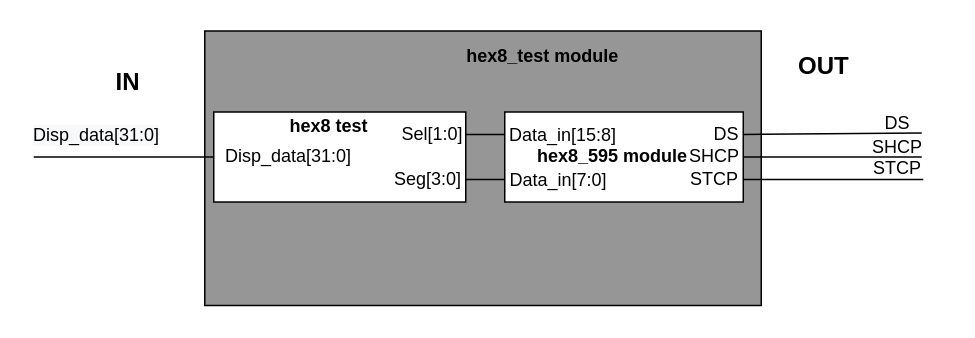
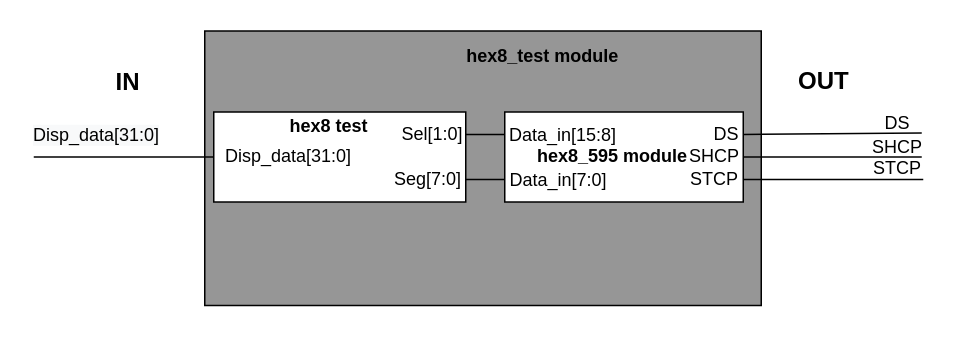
  <mxCell id="0" />
  <mxCell id="1" parent="0" />
  <mxCell id="2" value="" style="rounded=0;whiteSpace=wrap;html=1;fillColor=#969696;" vertex="1" parent="1"><mxGeometry x="136" y="20" width="371" height="183" as="geometry" /></mxCell>
  <mxCell id="3" value="" style="rounded=0;whiteSpace=wrap;html=1;" vertex="1" parent="1"><mxGeometry x="142" y="74" width="168" height="60" as="geometry" /></mxCell>
  <mxCell id="4" value="" style="rounded=0;whiteSpace=wrap;html=1;" vertex="1" parent="1"><mxGeometry x="336" y="74" width="159" height="60" as="geometry" /></mxCell>
  <mxCell id="5" value="Disp_data[31:0]" style="text;html=1;strokeColor=none;fillColor=none;align=center;verticalAlign=middle;whiteSpace=wrap;rounded=0;" vertex="1" parent="1"><mxGeometry x="162" y="89" width="60" height="30" as="geometry" /></mxCell>
  <mxCell id="6" value="" style="endArrow=none;html=1;entryX=0;entryY=0.5;entryDx=0;entryDy=0;" edge="1" parent="1" target="3"><mxGeometry width="50" height="50" relative="1" as="geometry"><mxPoint x="22" y="104" as="sourcePoint" /><mxPoint x="120" y="86" as="targetPoint" /></mxGeometry></mxCell>
  <mxCell id="7" value="Sel[1:0]" style="text;html=1;strokeColor=none;fillColor=none;align=center;verticalAlign=middle;whiteSpace=wrap;rounded=0;" vertex="1" parent="1"><mxGeometry x="258" y="74" width="60" height="30" as="geometry" /></mxCell>
- <mxCell id="8" value="Seg[3:0]" style="text;html=1;strokeColor=none;fillColor=none;align=center;verticalAlign=middle;whiteSpace=wrap;rounded=0;" vertex="1" parent="1"><mxGeometry x="255" y="104" width="60" height="30" as="geometry" /></mxCell>
+ <mxCell id="8" value="Seg[7:0]" style="text;html=1;strokeColor=none;fillColor=none;align=center;verticalAlign=middle;whiteSpace=wrap;rounded=0;" vertex="1" parent="1"><mxGeometry x="255" y="104" width="60" height="30" as="geometry" /></mxCell>
  <mxCell id="9" value="" style="endArrow=none;html=1;exitX=1;exitY=0.25;exitDx=0;exitDy=0;entryX=0;entryY=0.25;entryDx=0;entryDy=0;" edge="1" parent="1" source="3" target="4"><mxGeometry width="50" height="50" relative="1" as="geometry"><mxPoint x="324" y="-9" as="sourcePoint" /><mxPoint x="374" y="-59" as="targetPoint" /></mxGeometry></mxCell>
  <mxCell id="10" value="" style="endArrow=none;html=1;exitX=1;exitY=0.75;exitDx=0;exitDy=0;entryX=0;entryY=0.75;entryDx=0;entryDy=0;" edge="1" parent="1" source="3" target="4"><mxGeometry width="50" height="50" relative="1" as="geometry"><mxPoint x="346" y="24" as="sourcePoint" /><mxPoint x="396" y="-26" as="targetPoint" /></mxGeometry></mxCell>
  <mxCell id="11" value="" style="endArrow=none;html=1;exitX=1;exitY=0.25;exitDx=0;exitDy=0;" edge="1" parent="1" source="4"><mxGeometry width="50" height="50" relative="1" as="geometry"><mxPoint x="564" y="138" as="sourcePoint" /><mxPoint x="614" y="88" as="targetPoint" /></mxGeometry></mxCell>
  <mxCell id="12" value="" style="endArrow=none;html=1;exitX=1;exitY=0.5;exitDx=0;exitDy=0;" edge="1" parent="1" source="4"><mxGeometry width="50" height="50" relative="1" as="geometry"><mxPoint x="555" y="163" as="sourcePoint" /><mxPoint x="614" y="104" as="targetPoint" /></mxGeometry></mxCell>
  <mxCell id="13" value="" style="endArrow=none;html=1;exitX=1;exitY=0.75;exitDx=0;exitDy=0;" edge="1" parent="1"><mxGeometry width="50" height="50" relative="1" as="geometry"><mxPoint x="495" y="119" as="sourcePoint" /><mxPoint x="615" y="119" as="targetPoint" /></mxGeometry></mxCell>
  <mxCell id="14" value="DS" style="text;html=1;strokeColor=none;fillColor=none;align=center;verticalAlign=middle;whiteSpace=wrap;rounded=0;" vertex="1" parent="1"><mxGeometry x="454" y="74" width="60" height="30" as="geometry" /></mxCell>
  <mxCell id="15" value="SHCP" style="text;html=1;strokeColor=none;fillColor=none;align=center;verticalAlign=middle;whiteSpace=wrap;rounded=0;" vertex="1" parent="1"><mxGeometry x="446" y="89" width="60" height="30" as="geometry" /></mxCell>
  <mxCell id="16" value="STCP" style="text;html=1;strokeColor=none;fillColor=none;align=center;verticalAlign=middle;whiteSpace=wrap;rounded=0;" vertex="1" parent="1"><mxGeometry x="446" y="104" width="60" height="30" as="geometry" /></mxCell>
  <mxCell id="17" value="Data_in[15:8]" style="text;html=1;strokeColor=none;fillColor=none;align=center;verticalAlign=middle;whiteSpace=wrap;rounded=0;" vertex="1" parent="1"><mxGeometry x="345" y="75" width="60" height="30" as="geometry" /></mxCell>
  <mxCell id="18" value="Data_in[7:0]" style="text;html=1;strokeColor=none;fillColor=none;align=center;verticalAlign=middle;whiteSpace=wrap;rounded=0;" vertex="1" parent="1"><mxGeometry x="342" y="105" width="60" height="30" as="geometry" /></mxCell>
  <mxCell id="19" value="&lt;b&gt;hex8 test&lt;/b&gt;" style="text;html=1;strokeColor=none;fillColor=none;align=center;verticalAlign=middle;whiteSpace=wrap;rounded=0;" vertex="1" parent="1"><mxGeometry x="167" y="69" width="104" height="30" as="geometry" /></mxCell>
  <mxCell id="20" value="&lt;b&gt;hex8_595 module&lt;/b&gt;" style="text;html=1;strokeColor=none;fillColor=none;align=center;verticalAlign=middle;whiteSpace=wrap;rounded=0;" vertex="1" parent="1"><mxGeometry x="356" y="89" width="104" height="30" as="geometry" /></mxCell>
  <mxCell id="21" value="&lt;b&gt;hex8_test module&lt;/b&gt;" style="text;html=1;strokeColor=none;fillColor=none;align=center;verticalAlign=middle;whiteSpace=wrap;rounded=0;" vertex="1" parent="1"><mxGeometry x="301" y="22" width="121" height="30" as="geometry" /></mxCell>
  <mxCell id="22" value="&lt;span style=&quot;color: rgb(0 , 0 , 0) ; font-family: &amp;#34;helvetica&amp;#34; ; font-size: 12px ; font-style: normal ; font-weight: 400 ; letter-spacing: normal ; text-align: center ; text-indent: 0px ; text-transform: none ; word-spacing: 0px ; background-color: rgb(248 , 249 , 250) ; display: inline ; float: none&quot;&gt;Disp_data[31:0]&lt;/span&gt;" style="text;whiteSpace=wrap;html=1;" vertex="1" parent="1"><mxGeometry x="20.005" y="75.998" width="104" height="28" as="geometry" /></mxCell>
  <mxCell id="23" value="DS" style="text;html=1;strokeColor=none;fillColor=none;align=center;verticalAlign=middle;whiteSpace=wrap;rounded=0;" vertex="1" parent="1"><mxGeometry x="568" y="67" width="60" height="30" as="geometry" /></mxCell>
  <mxCell id="24" value="SHCP" style="text;html=1;strokeColor=none;fillColor=none;align=center;verticalAlign=middle;whiteSpace=wrap;rounded=0;" vertex="1" parent="1"><mxGeometry x="568" y="83" width="60" height="30" as="geometry" /></mxCell>
  <mxCell id="25" value="STCP" style="text;html=1;strokeColor=none;fillColor=none;align=center;verticalAlign=middle;whiteSpace=wrap;rounded=0;" vertex="1" parent="1"><mxGeometry x="568" y="97" width="60" height="30" as="geometry" /></mxCell>
  <mxCell id="26" value="&lt;font style=&quot;font-size: 16px&quot;&gt;&lt;b&gt;IN&lt;/b&gt;&lt;/font&gt;" style="text;html=1;strokeColor=none;fillColor=none;align=center;verticalAlign=middle;whiteSpace=wrap;rounded=0;" vertex="1" parent="1"><mxGeometry x="55" y="39" width="60" height="30" as="geometry" /></mxCell>
- <mxCell id="27" value="&lt;div style=&quot;text-align: center&quot;&gt;&lt;span&gt;&lt;font face=&quot;helvetica&quot;&gt;&lt;b&gt;OUT&lt;/b&gt;&lt;/font&gt;&lt;/span&gt;&lt;/div&gt;" style="text;whiteSpace=wrap;html=1;fontSize=16;" vertex="1" parent="1"><mxGeometry x="530.004" y="27.002" width="36" height="33" as="geometry" /></mxCell>
+ <mxCell id="27" value="&lt;div style=&quot;text-align: center&quot;&gt;&lt;span&gt;&lt;font face=&quot;helvetica&quot;&gt;&lt;b&gt;OUT&lt;/b&gt;&lt;/font&gt;&lt;/span&gt;&lt;/div&gt;" style="text;whiteSpace=wrap;html=1;fontSize=16;" vertex="1" parent="1"><mxGeometry x="530.004" y="37.002" width="36" height="33" as="geometry" /></mxCell>
